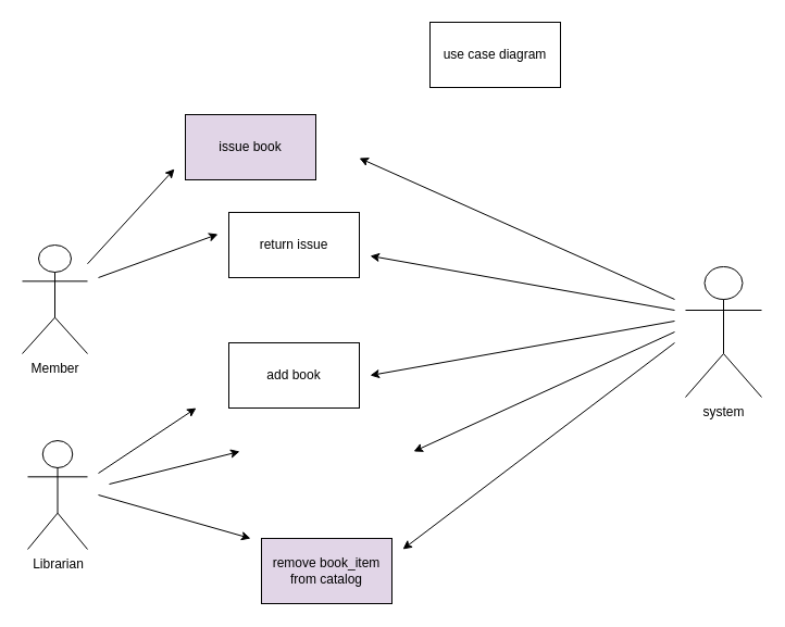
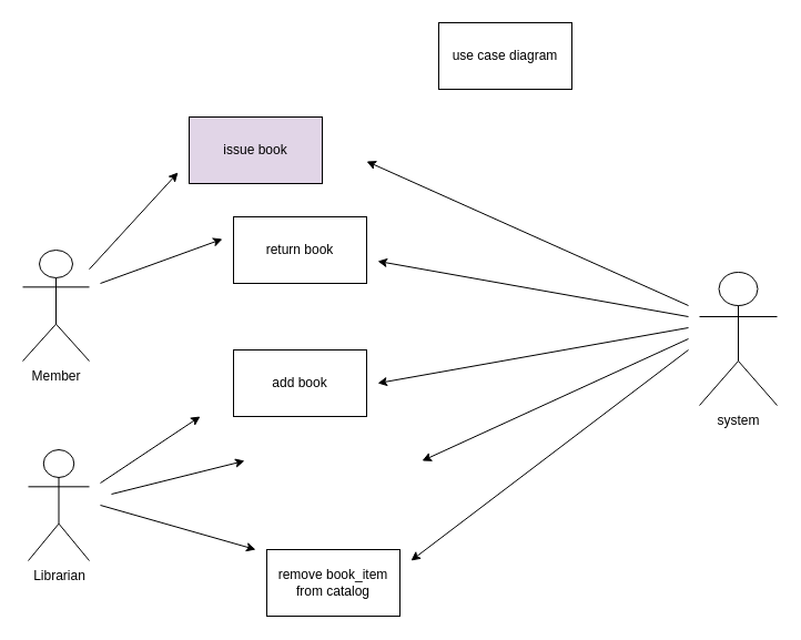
  <mxCell id="0" />
  <mxCell id="1" parent="0" />
  <mxCell id="2" value="Member" style="shape=umlActor;verticalLabelPosition=bottom;verticalAlign=top;html=1;outlineConnect=0;" parent="1" vertex="1"><mxGeometry x="20" y="225" width="60" height="100" as="geometry" /></mxCell>
  <mxCell id="3" value="" style="endArrow=classic;html=1;" parent="1" source="2" edge="1"><mxGeometry width="50" height="50" relative="1" as="geometry"><mxPoint x="110" y="205" as="sourcePoint" /><mxPoint x="160" y="155" as="targetPoint" /></mxGeometry></mxCell>
  <mxCell id="4" value="" style="endArrow=classic;html=1;" parent="1" edge="1"><mxGeometry width="50" height="50" relative="1" as="geometry"><mxPoint x="90" y="255" as="sourcePoint" /><mxPoint x="200" y="215" as="targetPoint" /></mxGeometry></mxCell>
  <mxCell id="5" value="issue book" style="rounded=0;whiteSpace=wrap;html=1;fillColor=#e1d5e7;" parent="1" vertex="1"><mxGeometry x="170" y="105" width="120" height="60" as="geometry" /></mxCell>
- <mxCell id="6" value="return issue" style="rounded=0;whiteSpace=wrap;html=1;" parent="1" vertex="1"><mxGeometry x="210" y="195" width="120" height="60" as="geometry" /></mxCell>
+ <mxCell id="6" value="return book" style="rounded=0;whiteSpace=wrap;html=1;" parent="1" vertex="1"><mxGeometry x="210" y="195" width="120" height="60" as="geometry" /></mxCell>
  <mxCell id="7" value="Librarian" style="shape=umlActor;verticalLabelPosition=bottom;verticalAlign=top;html=1;outlineConnect=0;" parent="1" vertex="1"><mxGeometry x="25" y="405" width="55" height="100" as="geometry" /></mxCell>
  <mxCell id="8" value="" style="endArrow=classic;html=1;" parent="1" edge="1"><mxGeometry width="50" height="50" relative="1" as="geometry"><mxPoint x="90" y="435" as="sourcePoint" /><mxPoint x="180" y="375" as="targetPoint" /></mxGeometry></mxCell>
  <mxCell id="9" value="" style="endArrow=classic;html=1;" parent="1" edge="1"><mxGeometry width="50" height="50" relative="1" as="geometry"><mxPoint x="100" y="445" as="sourcePoint" /><mxPoint x="220" y="415" as="targetPoint" /></mxGeometry></mxCell>
  <mxCell id="10" value="" style="endArrow=classic;html=1;" parent="1" edge="1"><mxGeometry width="50" height="50" relative="1" as="geometry"><mxPoint x="90" y="455" as="sourcePoint" /><mxPoint x="230" y="495" as="targetPoint" /></mxGeometry></mxCell>
  <mxCell id="11" value="add book" style="rounded=0;whiteSpace=wrap;html=1;" parent="1" vertex="1"><mxGeometry x="210" y="315" width="120" height="60" as="geometry" /></mxCell>
- <mxCell id="12" value="remove book_item from catalog" style="rounded=0;whiteSpace=wrap;html=1;fillColor=#e1d5e7;" parent="1" vertex="1"><mxGeometry x="240" y="495" width="120" height="60" as="geometry" /></mxCell>
+ <mxCell id="12" value="remove book_item from catalog" style="rounded=0;whiteSpace=wrap;html=1;" parent="1" vertex="1"><mxGeometry x="240" y="495" width="120" height="60" as="geometry" /></mxCell>
  <mxCell id="13" value="system" style="shape=umlActor;verticalLabelPosition=bottom;verticalAlign=top;html=1;outlineConnect=0;" parent="1" vertex="1"><mxGeometry x="630" y="245" width="70" height="120" as="geometry" /></mxCell>
  <mxCell id="14" value="" style="endArrow=classic;html=1;" parent="1" edge="1"><mxGeometry width="50" height="50" relative="1" as="geometry"><mxPoint x="620" y="275" as="sourcePoint" /><mxPoint x="330" y="145" as="targetPoint" /></mxGeometry></mxCell>
  <mxCell id="15" value="" style="endArrow=classic;html=1;" parent="1" edge="1"><mxGeometry width="50" height="50" relative="1" as="geometry"><mxPoint x="620" y="285" as="sourcePoint" /><mxPoint x="340" y="235" as="targetPoint" /></mxGeometry></mxCell>
  <mxCell id="16" value="" style="endArrow=classic;html=1;" parent="1" edge="1"><mxGeometry width="50" height="50" relative="1" as="geometry"><mxPoint x="620" y="295" as="sourcePoint" /><mxPoint x="340" y="345" as="targetPoint" /></mxGeometry></mxCell>
  <mxCell id="17" value="" style="endArrow=classic;html=1;" parent="1" edge="1"><mxGeometry width="50" height="50" relative="1" as="geometry"><mxPoint x="620" y="305" as="sourcePoint" /><mxPoint x="380" y="415" as="targetPoint" /></mxGeometry></mxCell>
  <mxCell id="18" value="" style="endArrow=classic;html=1;" parent="1" edge="1"><mxGeometry width="50" height="50" relative="1" as="geometry"><mxPoint x="620" y="315" as="sourcePoint" /><mxPoint x="370" y="505" as="targetPoint" /></mxGeometry></mxCell>
  <mxCell id="19" value="use case diagram" style="rounded=0;whiteSpace=wrap;html=1;" parent="1" vertex="1"><mxGeometry x="395" y="20" width="120" height="60" as="geometry" /></mxCell>
